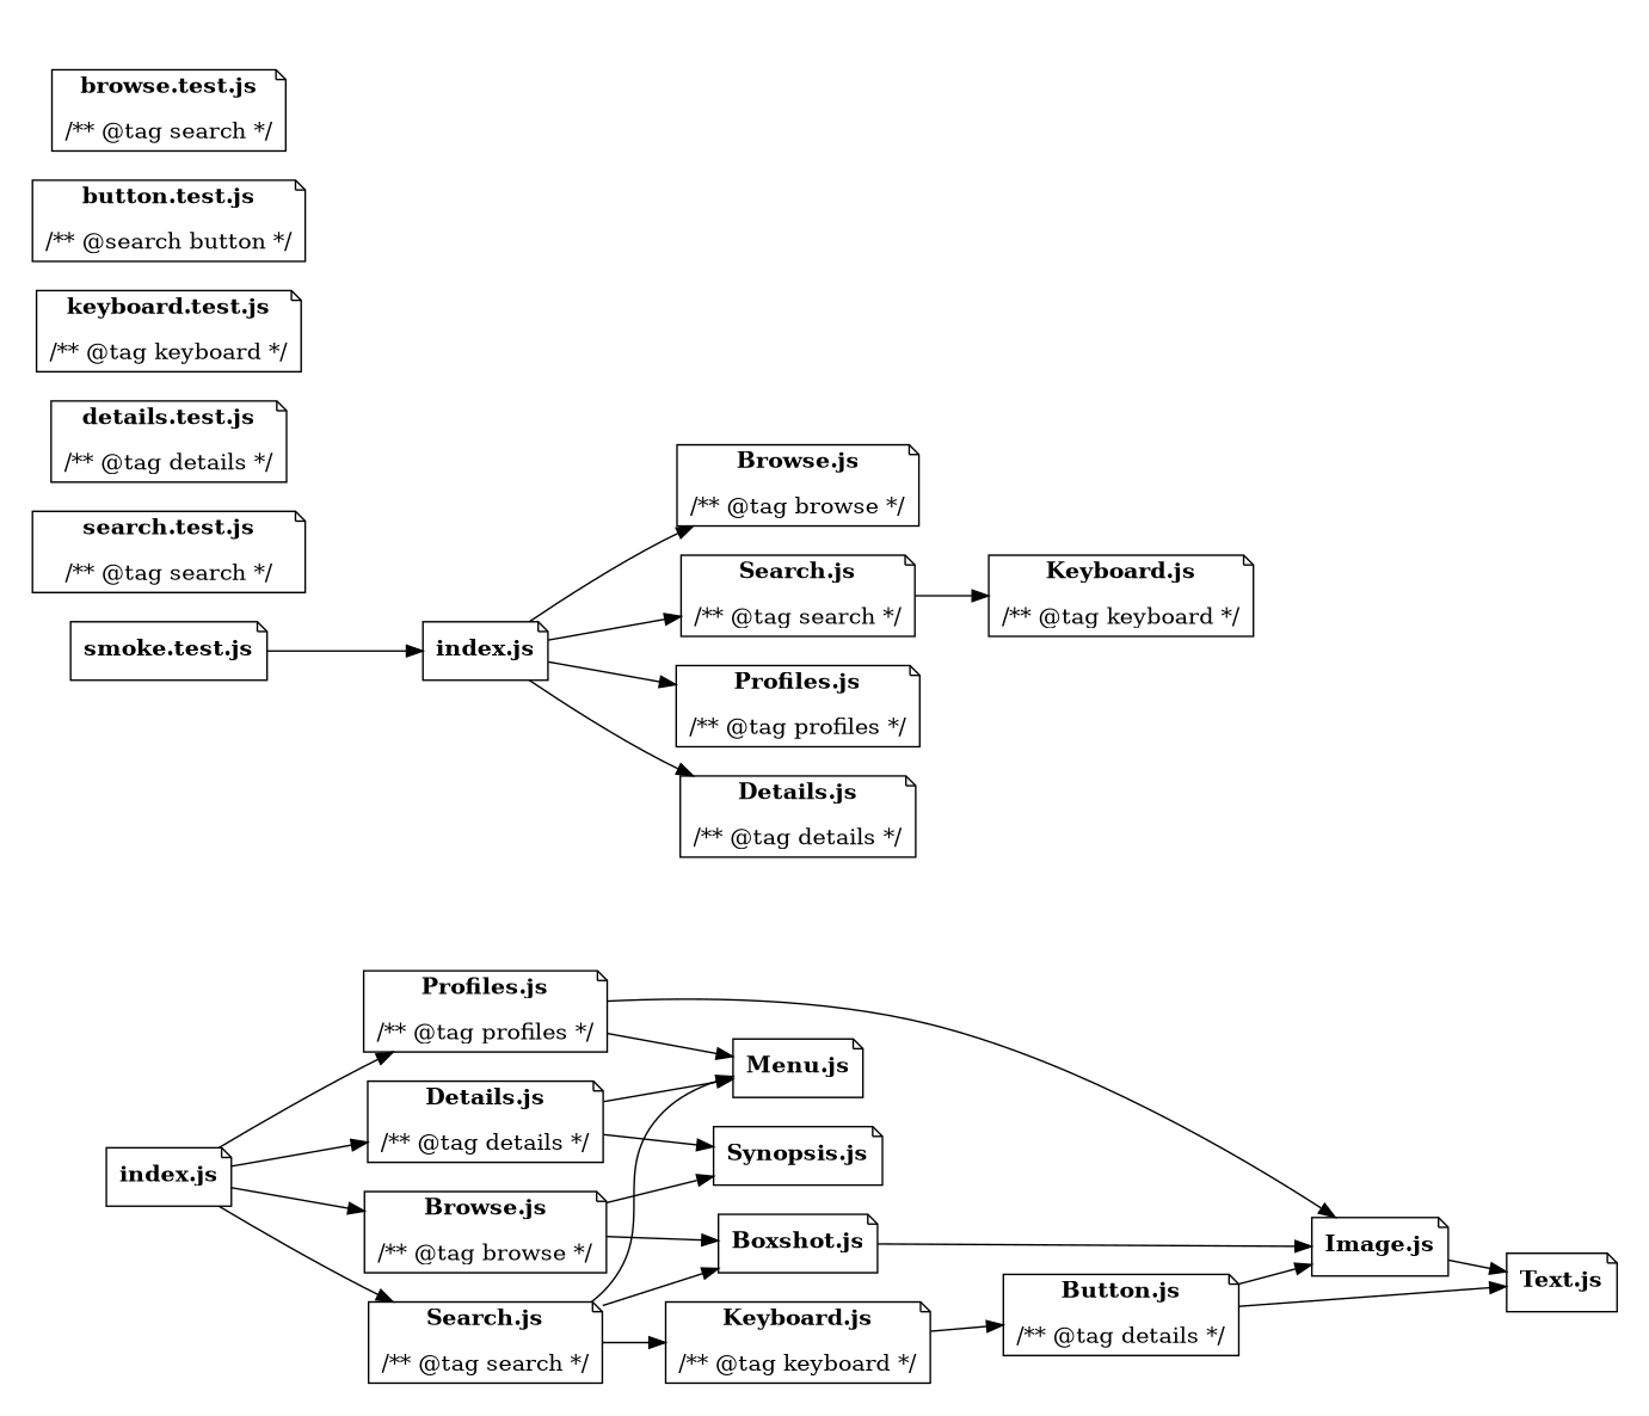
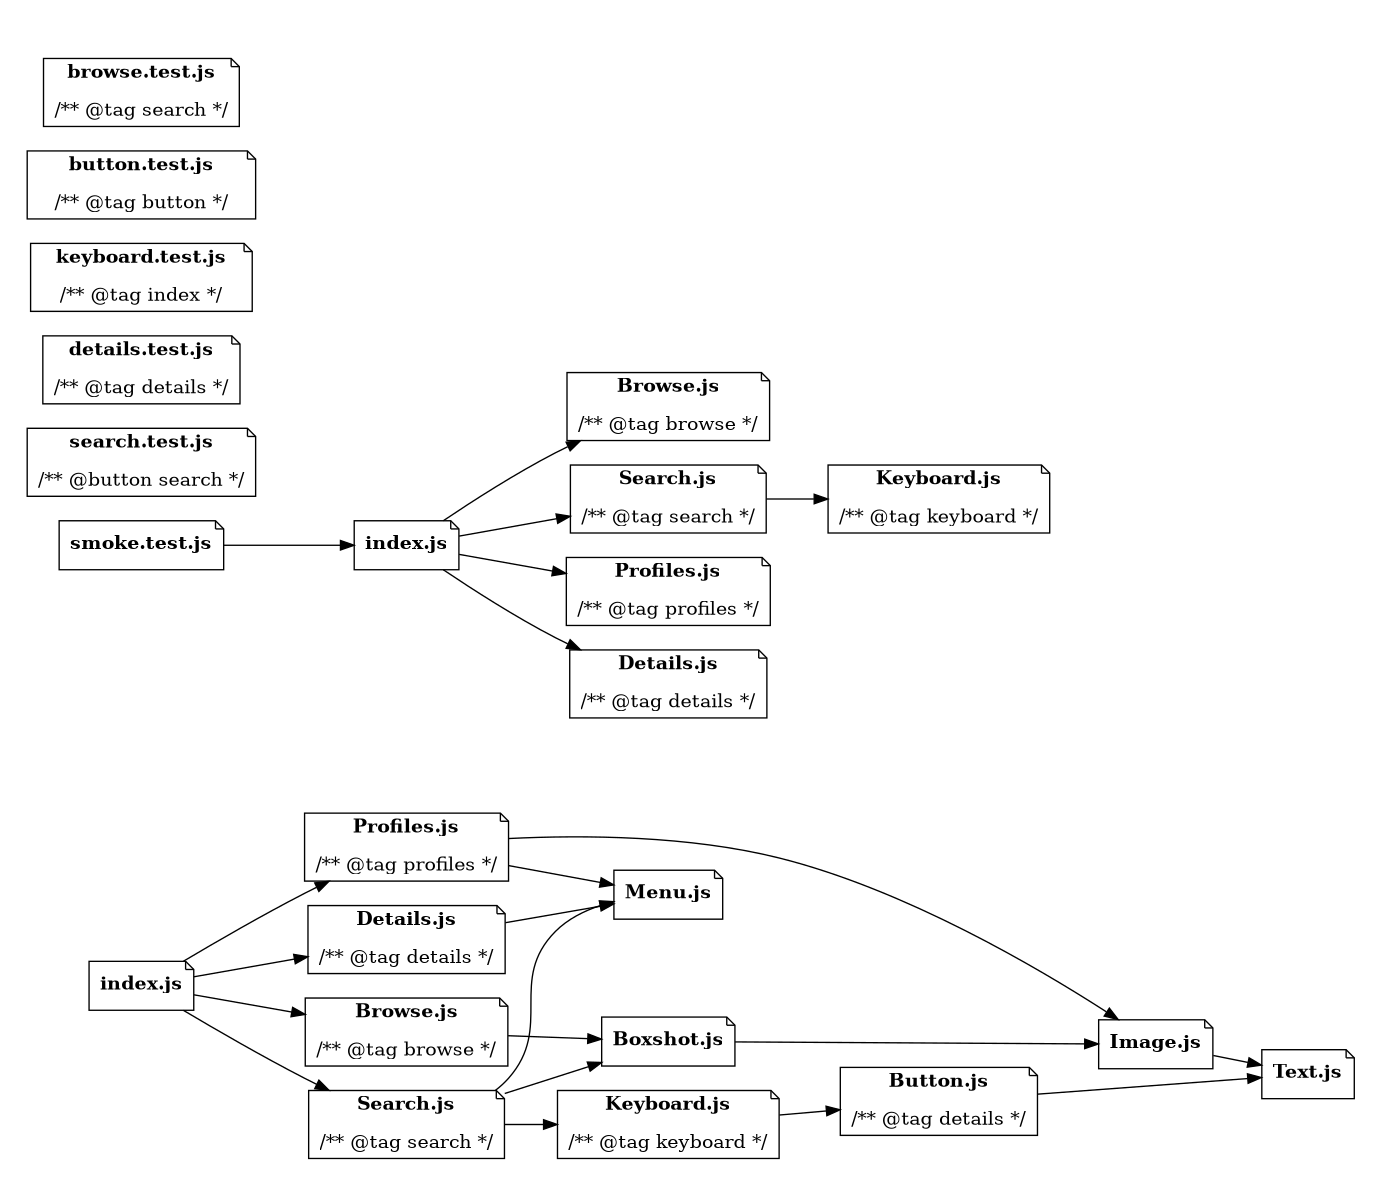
  digraph {
    fontname="Helvetica,Arial,sans-serif"
    rankdir=LR
    shape=box
    style=rounded
    node [shape=note style=rounded]
    n1 [label=<<b>index.js</b>>]
    n2 [label=<<b>Profiles.js</b><br/><br/>/** @tag profiles */>]
    n3 [label=<<b>Search.js</b><br/><br/>/** @tag search */>]
    n4 [label=<<b>Details.js</b><br/><br/>/** @tag details */>]
    n5 [label=<<b>Browse.js</b><br/><br/>/** @tag browse */>]
    n6 [label=<<b>Menu.js</b>>]
    n7 [label=<<b>Image.js</b>>]
    n8 [label=<<b>Keyboard.js</b><br/><br/>/** @tag keyboard */>]
    n9 [label=<<b>Boxshot.js</b>>]
-   n10 [label=<<b>Synopsis.js</b>>]
    n11 [label=<<b>Button.js</b><br/><br/>/** @tag details */>]
    n12 [label=<<b>Text.js</b>>]
    n13 [label=<<b>browse.test.js</b><br/><br/>/** @tag search */>]
-   n14 [label=<<b>button.test.js</b><br/><br/>/** @search button */>]
-   n15 [label=<<b>keyboard.test.js</b><br/><br/>/** @tag keyboard */>]
+   n14 [label=<<b>button.test.js</b><br/><br/>/** @tag button */>]
+   n15 [label=<<b>keyboard.test.js</b><br/><br/>/** @tag index */>]
    n16 [label=<<b>details.test.js</b><br/><br/>/** @tag details */>]
-   n17 [label=<<b>search.test.js</b><br/><br/>/** @tag search */>]
+   n17 [label=<<b>search.test.js</b><br/><br/>/** @button search */>]
    n18 [label=<<b>smoke.test.js</b>>]
    n19 [label=<<b>index.js</b>>]
    n20 [label=<<b>Search.js</b><br/><br/>/** @tag search */>]
    n21 [label=<<b>Profiles.js</b><br/><br/>/** @tag profiles */>]
    n22 [label=<<b>Details.js</b><br/><br/>/** @tag details */>]
    n23 [label=<<b>Browse.js</b><br/><br/>/** @tag browse */>]
    n24 [label=<<b>Keyboard.js</b><br/><br/>/** @tag keyboard */>]
    subgraph sub_1 {
      cluster=true
      label=<<b>Application</b>>
      n1
      n2
      n3
      n4
      n5
      n6
      n7
      n8
      n9
-     n10
      n11
      n12
    }
    subgraph sub_2 {
      cluster=true
      label=<<b>Functional Tests</b>>
      n13
      n14
      n15
      n16
      n17
      n18
      n19
    }
    subgraph sub_3 {
      cluster=true
      label=<<b>Page Object Model</b>>
      labelloc=b
      n20
      n21
      n22
      n23
      n24
    }
    n1 -> n2
    n1 -> n3
    n1 -> n4
    n1 -> n5
    n2 -> n6
    n2 -> n7
    n3 -> n6
    n3 -> n8
    n3 -> n9
    n4 -> n6
-   n4 -> n10
    n5 -> n9
-   n5 -> n10
    n7 -> n12
    n8 -> n11
    n9 -> n7
-   n11 -> n7
    n11 -> n12
    n18 -> n19
    n19 -> n20
    n19 -> n21
    n19 -> n22
    n19 -> n23
    n20 -> n24
  }
